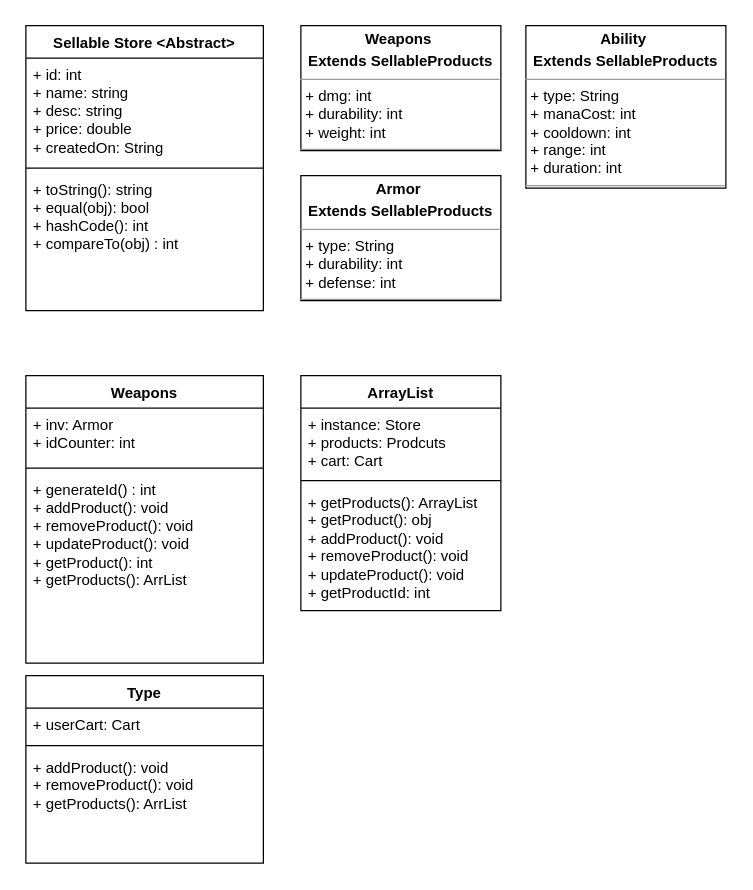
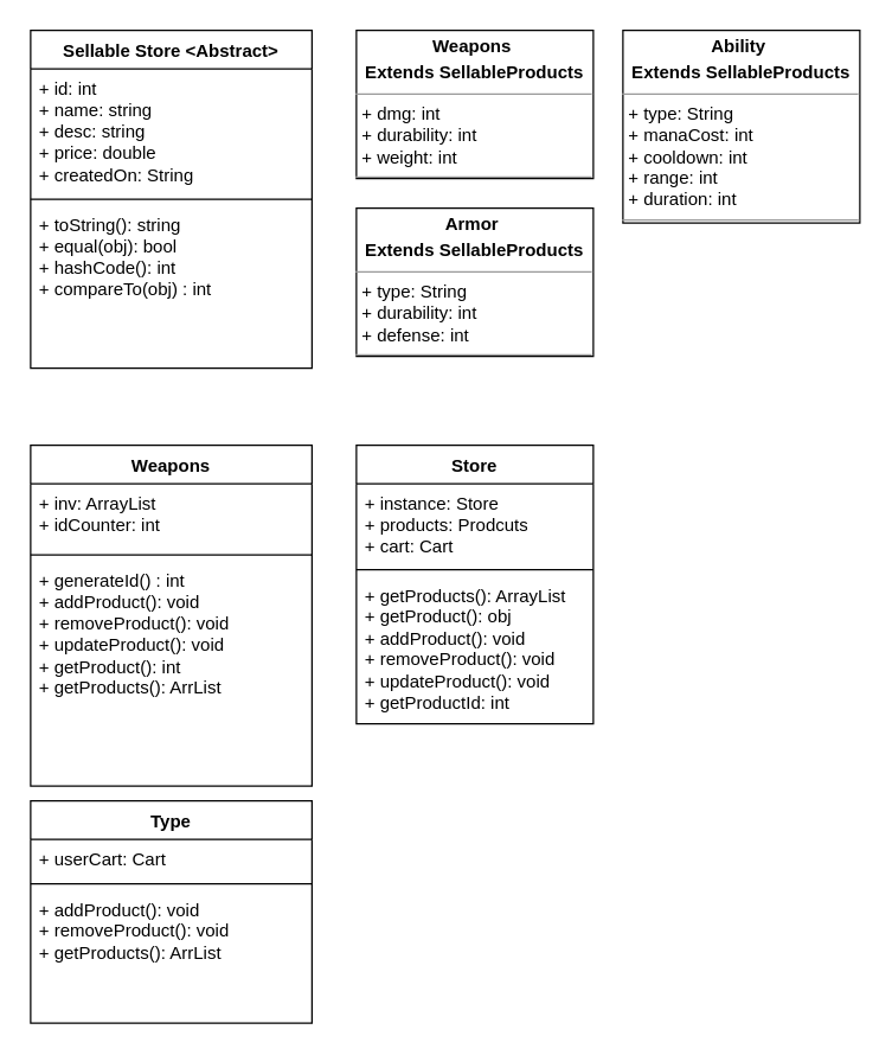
  <mxCell id="0" />
  <mxCell id="1" parent="0" />
  <mxCell id="2" value="Sellable Store &amp;lt;Abstract&amp;gt;" style="swimlane;fontStyle=1;align=center;verticalAlign=top;childLayout=stackLayout;horizontal=1;startSize=26;horizontalStack=0;resizeParent=1;resizeParentMax=0;resizeLast=0;collapsible=1;marginBottom=0;whiteSpace=wrap;html=1;" parent="1" vertex="1"><mxGeometry x="20" y="20" width="190" height="228" as="geometry" /></mxCell>
  <mxCell id="3" value="+ id: int&lt;br&gt;+ name: string&lt;br&gt;+ desc: string&lt;br&gt;+ price: double&lt;br&gt;+ createdOn: String" style="text;strokeColor=none;fillColor=none;align=left;verticalAlign=top;spacingLeft=4;spacingRight=4;overflow=hidden;rotatable=0;points=[[0,0.5],[1,0.5]];portConstraint=eastwest;whiteSpace=wrap;html=1;" parent="2" vertex="1"><mxGeometry y="26" width="190" height="84" as="geometry" /></mxCell>
  <mxCell id="4" value="" style="line;strokeWidth=1;fillColor=none;align=left;verticalAlign=middle;spacingTop=-1;spacingLeft=3;spacingRight=3;rotatable=0;labelPosition=right;points=[];portConstraint=eastwest;strokeColor=inherit;" parent="2" vertex="1"><mxGeometry y="110" width="190" height="8" as="geometry" /></mxCell>
  <mxCell id="5" value="+ toString(): string&lt;br&gt;+ equal(obj): bool&lt;br&gt;+ hashCode(): int&lt;br&gt;+ compareTo(obj) : int&lt;span style=&quot;white-space: pre;&quot;&gt;&#09;&lt;/span&gt;" style="text;strokeColor=none;fillColor=none;align=left;verticalAlign=top;spacingLeft=4;spacingRight=4;overflow=hidden;rotatable=0;points=[[0,0.5],[1,0.5]];portConstraint=eastwest;whiteSpace=wrap;html=1;" parent="2" vertex="1"><mxGeometry y="118" width="190" height="110" as="geometry" /></mxCell>
  <mxCell id="6" value="&lt;p style=&quot;margin:0px;margin-top:4px;text-align:center;&quot;&gt;&lt;b&gt;Weapons&amp;nbsp;&lt;/b&gt;&lt;/p&gt;&lt;p style=&quot;margin:0px;margin-top:4px;text-align:center;&quot;&gt;&lt;b&gt;Extends SellableProducts&lt;/b&gt;&lt;/p&gt;&lt;hr size=&quot;1&quot;&gt;&lt;p style=&quot;margin:0px;margin-left:4px;&quot;&gt;+ dmg: int&lt;/p&gt;&lt;p style=&quot;margin:0px;margin-left:4px;&quot;&gt;+ durability: int&lt;/p&gt;&lt;p style=&quot;margin:0px;margin-left:4px;&quot;&gt;+ weight: int&lt;/p&gt;&lt;hr size=&quot;1&quot;&gt;&lt;p style=&quot;margin:0px;margin-left:4px;&quot;&gt;+ method(): Type&lt;/p&gt;" style="verticalAlign=top;align=left;overflow=fill;fontSize=12;fontFamily=Helvetica;html=1;whiteSpace=wrap;" parent="1" vertex="1"><mxGeometry x="240" y="20" width="160" height="100" as="geometry" /></mxCell>
  <mxCell id="7" value="&lt;p style=&quot;margin:0px;margin-top:4px;text-align:center;&quot;&gt;&lt;b&gt;Armor&amp;nbsp;&lt;/b&gt;&lt;/p&gt;&lt;p style=&quot;margin:0px;margin-top:4px;text-align:center;&quot;&gt;&lt;b&gt;Extends SellableProducts&lt;/b&gt;&lt;/p&gt;&lt;hr size=&quot;1&quot;&gt;&lt;p style=&quot;margin:0px;margin-left:4px;&quot;&gt;+ type: String&lt;/p&gt;&lt;p style=&quot;margin:0px;margin-left:4px;&quot;&gt;+ durability: int&lt;/p&gt;&lt;p style=&quot;margin:0px;margin-left:4px;&quot;&gt;+ defense: int&lt;/p&gt;&lt;hr size=&quot;1&quot;&gt;&lt;p style=&quot;margin:0px;margin-left:4px;&quot;&gt;+ method(): Type&lt;/p&gt;" style="verticalAlign=top;align=left;overflow=fill;fontSize=12;fontFamily=Helvetica;html=1;whiteSpace=wrap;" parent="1" vertex="1"><mxGeometry x="240" y="140" width="160" height="100" as="geometry" /></mxCell>
  <mxCell id="8" value="&lt;p style=&quot;margin:0px;margin-top:4px;text-align:center;&quot;&gt;&lt;b&gt;Ability&amp;nbsp;&lt;/b&gt;&lt;/p&gt;&lt;p style=&quot;margin:0px;margin-top:4px;text-align:center;&quot;&gt;&lt;b&gt;Extends SellableProducts&lt;/b&gt;&lt;/p&gt;&lt;hr size=&quot;1&quot;&gt;&lt;p style=&quot;margin:0px;margin-left:4px;&quot;&gt;+ type: String&amp;nbsp;&lt;/p&gt;&lt;p style=&quot;margin:0px;margin-left:4px;&quot;&gt;+ manaCost: int&lt;/p&gt;&lt;p style=&quot;margin:0px;margin-left:4px;&quot;&gt;+ cooldown: int&lt;/p&gt;&lt;p style=&quot;margin:0px;margin-left:4px;&quot;&gt;+ range: int&lt;/p&gt;&lt;p style=&quot;margin:0px;margin-left:4px;&quot;&gt;+ duration: int&lt;/p&gt;&lt;hr size=&quot;1&quot;&gt;&lt;p style=&quot;margin:0px;margin-left:4px;&quot;&gt;+ method(): Type&lt;/p&gt;" style="verticalAlign=top;align=left;overflow=fill;fontSize=12;fontFamily=Helvetica;html=1;whiteSpace=wrap;" parent="1" vertex="1"><mxGeometry x="420" y="20" width="160" height="130" as="geometry" /></mxCell>
  <mxCell id="9" value="Weapons" style="swimlane;fontStyle=1;align=center;verticalAlign=top;childLayout=stackLayout;horizontal=1;startSize=26;horizontalStack=0;resizeParent=1;resizeParentMax=0;resizeLast=0;collapsible=1;marginBottom=0;whiteSpace=wrap;html=1;" parent="1" vertex="1"><mxGeometry x="20" y="300" width="190" height="230" as="geometry" /></mxCell>
- <mxCell id="10" value="+ inv: Armor&lt;br&gt;+ idCounter: int" style="text;strokeColor=none;fillColor=none;align=left;verticalAlign=top;spacingLeft=4;spacingRight=4;overflow=hidden;rotatable=0;points=[[0,0.5],[1,0.5]];portConstraint=eastwest;whiteSpace=wrap;html=1;" parent="9" vertex="1"><mxGeometry y="26" width="190" height="44" as="geometry" /></mxCell>
+ <mxCell id="10" value="+ inv: ArrayList&lt;br&gt;+ idCounter: int" style="text;strokeColor=none;fillColor=none;align=left;verticalAlign=top;spacingLeft=4;spacingRight=4;overflow=hidden;rotatable=0;points=[[0,0.5],[1,0.5]];portConstraint=eastwest;whiteSpace=wrap;html=1;" parent="9" vertex="1"><mxGeometry y="26" width="190" height="44" as="geometry" /></mxCell>
  <mxCell id="11" value="" style="line;strokeWidth=1;fillColor=none;align=left;verticalAlign=middle;spacingTop=-1;spacingLeft=3;spacingRight=3;rotatable=0;labelPosition=right;points=[];portConstraint=eastwest;strokeColor=inherit;" parent="9" vertex="1"><mxGeometry y="70" width="190" height="8" as="geometry" /></mxCell>
  <mxCell id="12" value="+ generateId() : int&lt;br&gt;+ addProduct(): void&lt;br&gt;+ removeProduct(): void&lt;br&gt;+ updateProduct(): void&lt;br&gt;+ getProduct(): int&lt;br&gt;+ getProducts(): ArrList" style="text;strokeColor=none;fillColor=none;align=left;verticalAlign=top;spacingLeft=4;spacingRight=4;overflow=hidden;rotatable=0;points=[[0,0.5],[1,0.5]];portConstraint=eastwest;whiteSpace=wrap;html=1;" parent="9" vertex="1"><mxGeometry y="78" width="190" height="152" as="geometry" /></mxCell>
  <mxCell id="13" value="Type" style="swimlane;fontStyle=1;align=center;verticalAlign=top;childLayout=stackLayout;horizontal=1;startSize=26;horizontalStack=0;resizeParent=1;resizeParentMax=0;resizeLast=0;collapsible=1;marginBottom=0;whiteSpace=wrap;html=1;" parent="1" vertex="1"><mxGeometry x="20" y="540" width="190" height="150" as="geometry" /></mxCell>
  <mxCell id="14" value="+ userCart: Cart&lt;br&gt;" style="text;strokeColor=none;fillColor=none;align=left;verticalAlign=top;spacingLeft=4;spacingRight=4;overflow=hidden;rotatable=0;points=[[0,0.5],[1,0.5]];portConstraint=eastwest;whiteSpace=wrap;html=1;" parent="13" vertex="1"><mxGeometry y="26" width="190" height="26" as="geometry" /></mxCell>
  <mxCell id="15" value="" style="line;strokeWidth=1;fillColor=none;align=left;verticalAlign=middle;spacingTop=-1;spacingLeft=3;spacingRight=3;rotatable=0;labelPosition=right;points=[];portConstraint=eastwest;strokeColor=inherit;" parent="13" vertex="1"><mxGeometry y="52" width="190" height="8" as="geometry" /></mxCell>
  <mxCell id="16" value="+ addProduct(): void&lt;br&gt;+ removeProduct(): void&lt;br&gt;+ getProducts(): ArrList" style="text;strokeColor=none;fillColor=none;align=left;verticalAlign=top;spacingLeft=4;spacingRight=4;overflow=hidden;rotatable=0;points=[[0,0.5],[1,0.5]];portConstraint=eastwest;whiteSpace=wrap;html=1;" parent="13" vertex="1"><mxGeometry y="60" width="190" height="90" as="geometry" /></mxCell>
- <mxCell id="17" value="ArrayList" style="swimlane;fontStyle=1;align=center;verticalAlign=top;childLayout=stackLayout;horizontal=1;startSize=26;horizontalStack=0;resizeParent=1;resizeParentMax=0;resizeLast=0;collapsible=1;marginBottom=0;whiteSpace=wrap;html=1;" parent="1" vertex="1"><mxGeometry x="240" y="300" width="160" height="188" as="geometry" /></mxCell>
+ <mxCell id="17" value="Store" style="swimlane;fontStyle=1;align=center;verticalAlign=top;childLayout=stackLayout;horizontal=1;startSize=26;horizontalStack=0;resizeParent=1;resizeParentMax=0;resizeLast=0;collapsible=1;marginBottom=0;whiteSpace=wrap;html=1;" parent="1" vertex="1"><mxGeometry x="240" y="300" width="160" height="188" as="geometry" /></mxCell>
  <mxCell id="18" value="+ instance: Store&lt;br&gt;+ products: Prodcuts&lt;br&gt;+ cart: Cart" style="text;strokeColor=none;fillColor=none;align=left;verticalAlign=top;spacingLeft=4;spacingRight=4;overflow=hidden;rotatable=0;points=[[0,0.5],[1,0.5]];portConstraint=eastwest;whiteSpace=wrap;html=1;" parent="17" vertex="1"><mxGeometry y="26" width="160" height="54" as="geometry" /></mxCell>
  <mxCell id="19" value="" style="line;strokeWidth=1;fillColor=none;align=left;verticalAlign=middle;spacingTop=-1;spacingLeft=3;spacingRight=3;rotatable=0;labelPosition=right;points=[];portConstraint=eastwest;strokeColor=inherit;" parent="17" vertex="1"><mxGeometry y="80" width="160" height="8" as="geometry" /></mxCell>
  <mxCell id="20" value="+ getProducts(): ArrayList&lt;br&gt;+ getProduct(): obj&lt;br&gt;+ addProduct(): void&lt;br&gt;+ removeProduct(): void&lt;br&gt;+ updateProduct(): void&lt;br&gt;+ getProductId: int" style="text;strokeColor=none;fillColor=none;align=left;verticalAlign=top;spacingLeft=4;spacingRight=4;overflow=hidden;rotatable=0;points=[[0,0.5],[1,0.5]];portConstraint=eastwest;whiteSpace=wrap;html=1;" parent="17" vertex="1"><mxGeometry y="88" width="160" height="100" as="geometry" /></mxCell>
